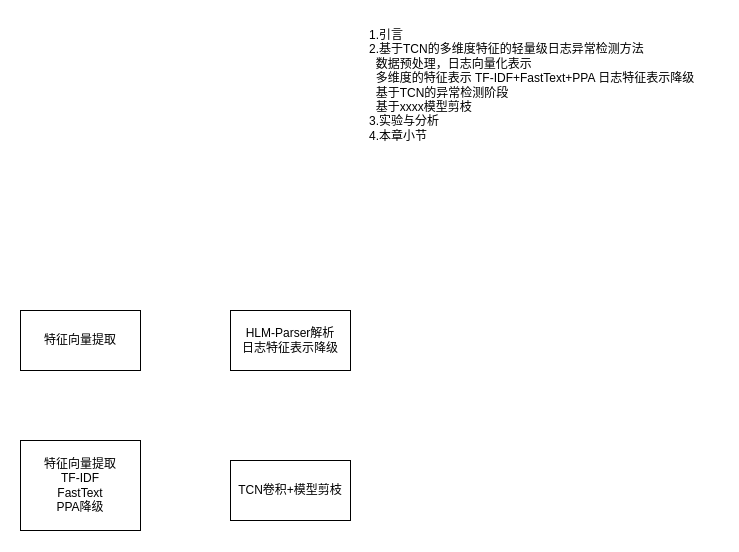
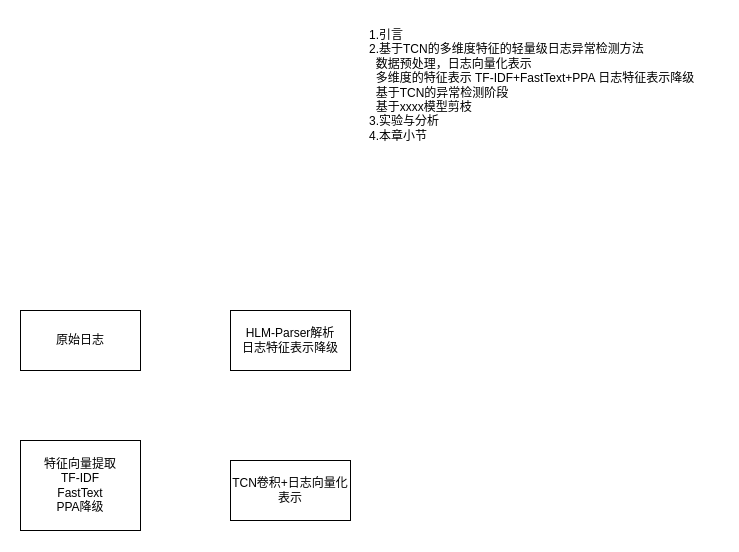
  <mxCell id="0" />
  <mxCell id="1" parent="0" />
- <mxCell id="2" value="特征向量提取" style="rounded=0;whiteSpace=wrap;html=1;" vertex="1" parent="1"><mxGeometry x="20" y="310" width="120" height="60" as="geometry" /></mxCell>
+ <mxCell id="2" value="原始日志" style="rounded=0;whiteSpace=wrap;html=1;" vertex="1" parent="1"><mxGeometry x="20" y="310" width="120" height="60" as="geometry" /></mxCell>
  <mxCell id="3" value="HLM-Parser解析&lt;div&gt;日志特征表示降级&lt;/div&gt;" style="rounded=0;whiteSpace=wrap;html=1;" vertex="1" parent="1"><mxGeometry x="230" y="310" width="120" height="60" as="geometry" /></mxCell>
  <mxCell id="4" value="&lt;div&gt;1.引言&lt;/div&gt;&lt;div&gt;2.基于TCN的多维度特征的轻量级日志异常检测方法&lt;/div&gt;&lt;div&gt;&amp;nbsp; 数据预处理，日志向量化表示&lt;/div&gt;&lt;div&gt;&amp;nbsp; 多维度的特征表示 TF-IDF+FastText+PPA 日志特征表示降级&lt;/div&gt;&lt;div&gt;&amp;nbsp; 基于TCN的异常检测阶段&lt;/div&gt;&lt;div&gt;&amp;nbsp; 基于xxxx模型剪枝&amp;nbsp;&lt;/div&gt;&lt;div&gt;3.实验与分析&lt;/div&gt;&lt;div&gt;4.本章小节&lt;/div&gt;" style="text;html=1;align=left;verticalAlign=middle;resizable=0;points=[];autosize=1;strokeColor=none;fillColor=none;" vertex="1" parent="1"><mxGeometry x="367" y="20" width="350" height="130" as="geometry" /></mxCell>
  <mxCell id="5" value="特征向量提取&lt;div&gt;TF-IDF&lt;/div&gt;&lt;div&gt;FastText&lt;/div&gt;&lt;div&gt;PPA降级&lt;/div&gt;" style="rounded=0;whiteSpace=wrap;html=1;" vertex="1" parent="1"><mxGeometry x="20" y="440" width="120" height="90" as="geometry" /></mxCell>
- <mxCell id="6" value="TCN卷积+模型剪枝" style="rounded=0;whiteSpace=wrap;html=1;" vertex="1" parent="1"><mxGeometry x="230" y="460" width="120" height="60" as="geometry" /></mxCell>
+ <mxCell id="6" value="TCN卷积+日志向量化表示" style="rounded=0;whiteSpace=wrap;html=1;" vertex="1" parent="1"><mxGeometry x="230" y="460" width="120" height="60" as="geometry" /></mxCell>
